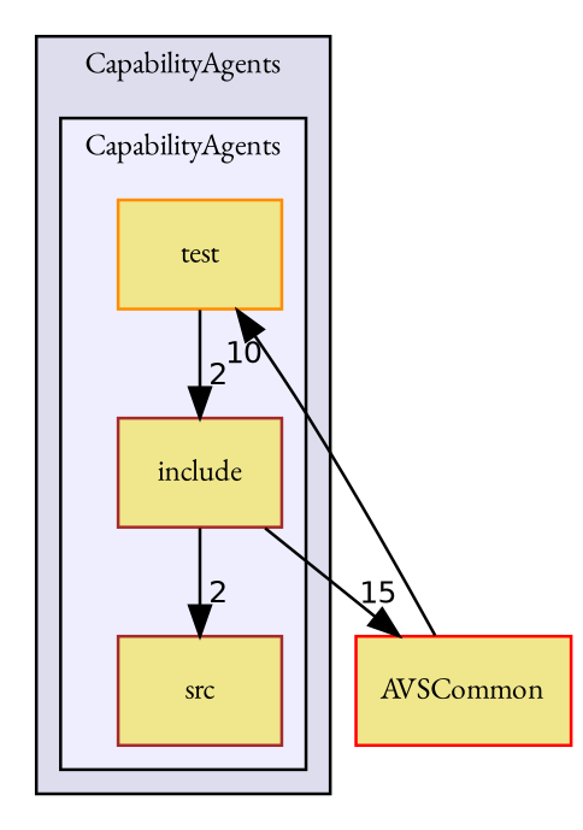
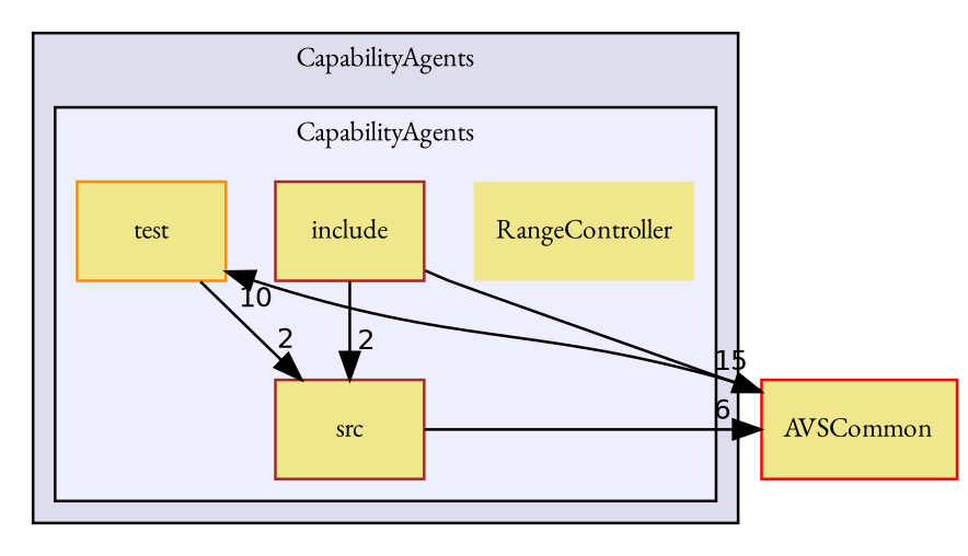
  digraph {
    compound=true
    fontname="EB Garamond"
    node [color=red fillcolor=khaki fontname="EB Garamond" fontsize=10 shape=box style=filled]
    edge [fontname="EB Garamond" headlabel=2 labeldistance=1.5 labelfontname=Helvetica labelfontsize=10]
+   n1 [label=RangeController shape=plaintext]
    n2 [color=brown label=include]
    n3 [color=brown label=src]
    n4 [color=darkorange label=test]
    n5 [label=AVSCommon]
    subgraph cluster_1 {
      bgcolor="#ddddee"
      fontsize=10
      label=CapabilityAgents
      pencolor=black
      subgraph cluster_2 {
        bgcolor="#eeeeff"
        fontsize=10
        label=CapabilityAgents
        pencolor=black
+       n1
        n2
        n3
        n4
      }
    }
    n2 -> n3
    n2 -> n5 [headlabel=15]
-   n4 -> n2
+   n3 -> n5 [headlabel=6]
+   n4 -> n3
    n5 -> n4 [headlabel=10]
  }
